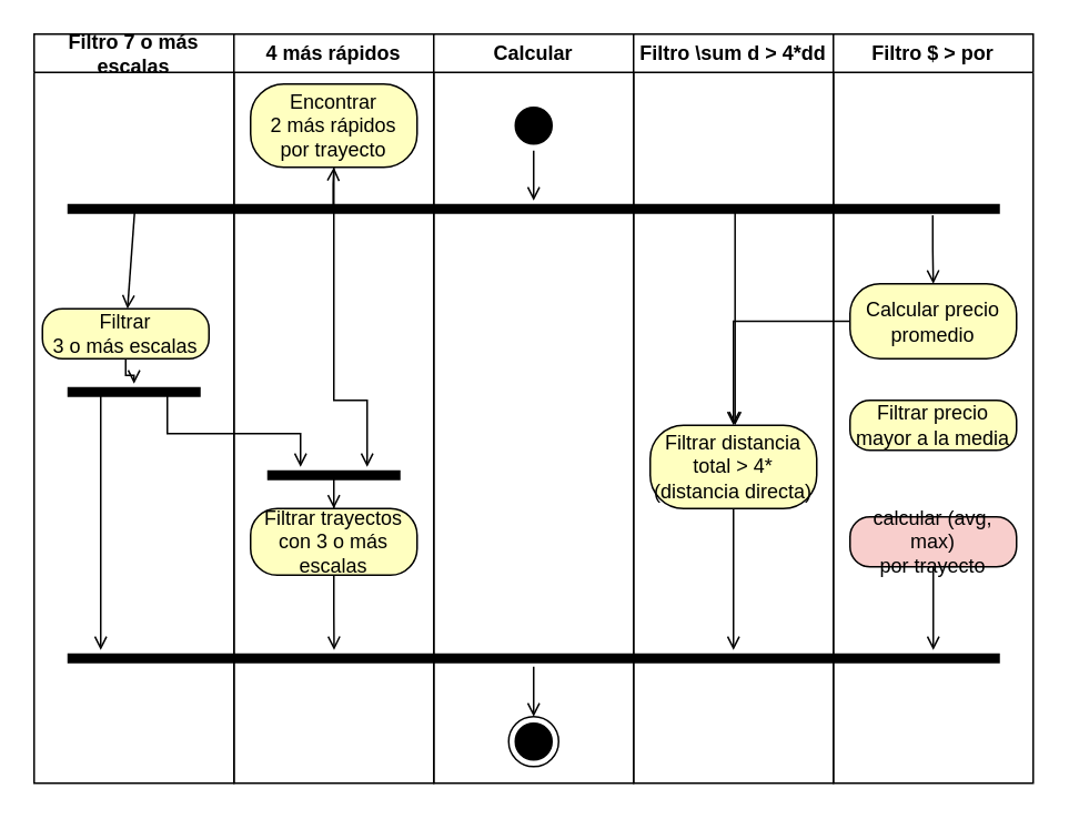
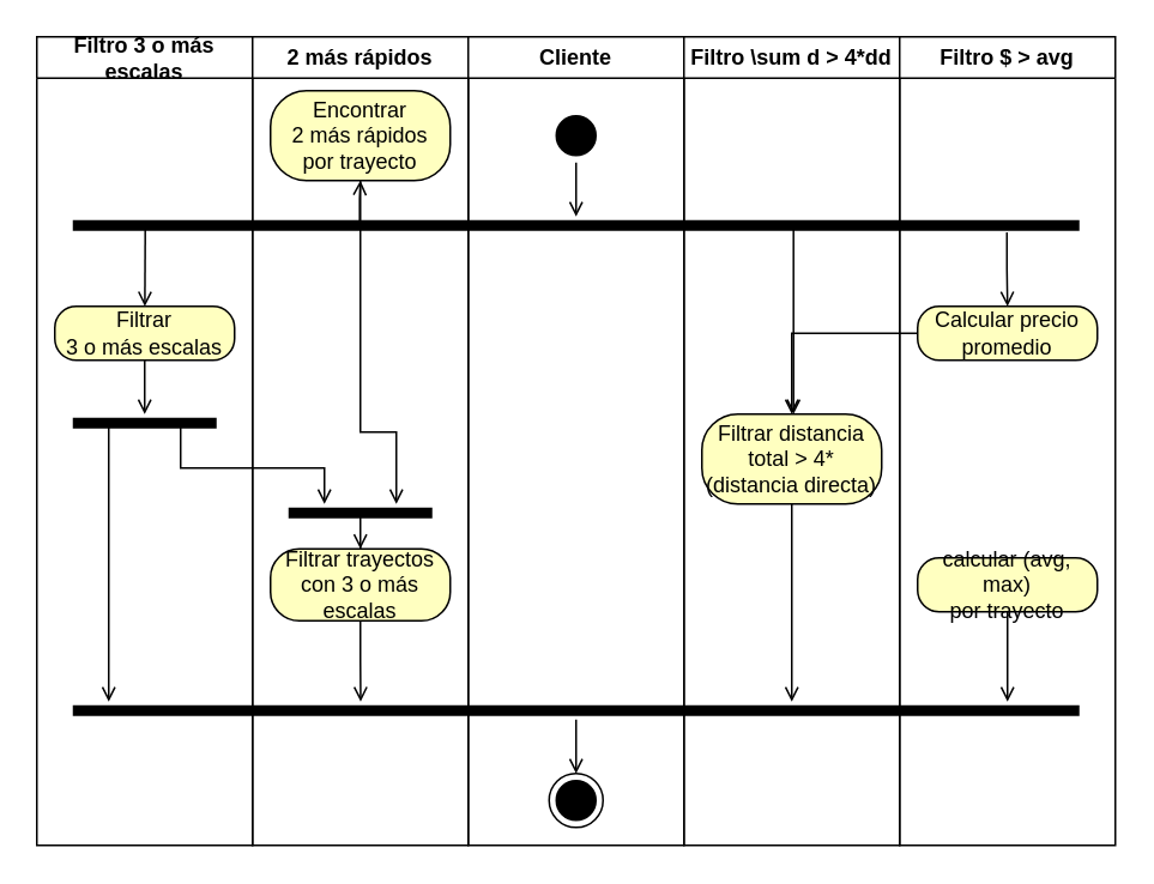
  <mxCell id="0" />
  <mxCell id="1" parent="0" />
- <mxCell id="2" value="Filtro 7 o más escalas" style="swimlane;whiteSpace=wrap;html=1;" vertex="1" parent="1"><mxGeometry x="20" y="20" width="120" height="450" as="geometry" /></mxCell>
- <mxCell id="3" value="&lt;div&gt;Filtrar&lt;/div&gt;&lt;div&gt;3 o más escalas&lt;/div&gt;" style="rounded=1;whiteSpace=wrap;html=1;arcSize=40;fontColor=#000000;fillColor=#ffffc0;strokeColor=#000000;" vertex="1" parent="2"><mxGeometry x="5" y="165" width="100" height="30" as="geometry" /></mxCell>
+ <mxCell id="2" value="Filtro 3 o más escalas" style="swimlane;whiteSpace=wrap;html=1;" vertex="1" parent="1"><mxGeometry x="20" y="20" width="120" height="450" as="geometry" /></mxCell>
+ <mxCell id="3" value="&lt;div&gt;Filtrar&lt;/div&gt;&lt;div&gt;3 o más escalas&lt;/div&gt;" style="rounded=1;whiteSpace=wrap;html=1;arcSize=40;fontColor=#000000;fillColor=#ffffc0;strokeColor=#000000;" vertex="1" parent="2"><mxGeometry x="10" y="150" width="100" height="30" as="geometry" /></mxCell>
  <mxCell id="4" value="" style="edgeStyle=orthogonalEdgeStyle;html=1;verticalAlign=bottom;endArrow=open;endSize=6;strokeColor=#000000;rounded=0;endFill=0;" edge="1" source="3" parent="2" target="5"><mxGeometry relative="1" as="geometry"><mxPoint x="60" y="260" as="targetPoint" /></mxGeometry></mxCell>
  <mxCell id="5" value="" style="shape=line;html=1;strokeWidth=6;strokeColor=#000000;" vertex="1" parent="2"><mxGeometry x="20" y="210" width="80" height="10" as="geometry" /></mxCell>
- <mxCell id="6" value="4 más rápidos" style="swimlane;whiteSpace=wrap;html=1;" vertex="1" parent="1"><mxGeometry x="140" y="20" width="120" height="450" as="geometry" /></mxCell>
+ <mxCell id="6" value="2 más rápidos" style="swimlane;whiteSpace=wrap;html=1;" vertex="1" parent="1"><mxGeometry x="140" y="20" width="120" height="450" as="geometry" /></mxCell>
  <mxCell id="7" value="" style="edgeStyle=orthogonalEdgeStyle;html=1;verticalAlign=bottom;endArrow=open;endSize=6;strokeColor=#000000;rounded=0;endFill=0;exitX=0.75;exitY=0.5;exitDx=0;exitDy=0;exitPerimeter=0;" edge="1" source="5" parent="6"><mxGeometry relative="1" as="geometry"><mxPoint x="40" y="260" as="targetPoint" /><Array as="points"><mxPoint x="-40" y="240" /><mxPoint x="40" y="240" /></Array></mxGeometry></mxCell>
  <mxCell id="8" value="" style="edgeStyle=orthogonalEdgeStyle;html=1;verticalAlign=bottom;endArrow=open;endSize=6;strokeColor=#000000;rounded=0;endFill=0;exitX=0.25;exitY=0.5;exitDx=0;exitDy=0;exitPerimeter=0;" edge="1" parent="6" source="5"><mxGeometry relative="1" as="geometry"><mxPoint x="-80" y="370" as="targetPoint" /><mxPoint x="-30" y="280" as="sourcePoint" /><Array as="points"><mxPoint x="-80" y="320" /><mxPoint x="-80" y="320" /></Array></mxGeometry></mxCell>
  <mxCell id="9" style="edgeStyle=orthogonalEdgeStyle;rounded=0;orthogonalLoop=1;jettySize=auto;html=1;endArrow=open;endFill=0;" edge="1" parent="6" source="10"><mxGeometry relative="1" as="geometry"><mxPoint x="80" y="260" as="targetPoint" /><Array as="points"><mxPoint x="60" y="220" /><mxPoint x="80" y="220" /></Array></mxGeometry></mxCell>
  <mxCell id="10" value="&lt;div&gt;Encontrar&lt;/div&gt;&lt;div&gt;2 más rápidos&lt;/div&gt;&lt;div&gt;por trayecto&lt;br&gt;&lt;/div&gt;" style="rounded=1;whiteSpace=wrap;html=1;arcSize=40;fontColor=#000000;fillColor=#ffffc0;strokeColor=#000000;" vertex="1" parent="6"><mxGeometry x="10" y="30" width="100" height="50" as="geometry" /></mxCell>
  <mxCell id="11" style="edgeStyle=orthogonalEdgeStyle;rounded=0;orthogonalLoop=1;jettySize=auto;html=1;endArrow=open;endFill=0;" edge="1" parent="6" source="12" target="13"><mxGeometry relative="1" as="geometry" /></mxCell>
  <mxCell id="12" value="" style="shape=line;html=1;strokeWidth=6;strokeColor=#000000;" vertex="1" parent="6"><mxGeometry x="20" y="260" width="80" height="10" as="geometry" /></mxCell>
  <mxCell id="13" value="Filtrar trayectos con 3 o más escalas" style="rounded=1;whiteSpace=wrap;html=1;arcSize=40;fontColor=#000000;fillColor=#ffffc0;strokeColor=#000000;" vertex="1" parent="6"><mxGeometry x="10" y="285" width="100" height="40" as="geometry" /></mxCell>
- <mxCell id="14" value="Calcular" style="swimlane;whiteSpace=wrap;html=1;startSize=23;" vertex="1" parent="1"><mxGeometry x="260" y="20" width="120" height="450" as="geometry" /></mxCell>
+ <mxCell id="14" value="Cliente" style="swimlane;whiteSpace=wrap;html=1;startSize=23;" vertex="1" parent="1"><mxGeometry x="260" y="20" width="120" height="450" as="geometry" /></mxCell>
  <mxCell id="15" style="edgeStyle=orthogonalEdgeStyle;rounded=0;orthogonalLoop=1;jettySize=auto;html=1;endArrow=open;endFill=0;" edge="1" parent="14" source="16" target="17"><mxGeometry relative="1" as="geometry" /></mxCell>
  <mxCell id="16" value="" style="shape=line;html=1;strokeWidth=6;" vertex="1" parent="14"><mxGeometry x="-220" y="370" width="560" height="10" as="geometry" /></mxCell>
  <mxCell id="17" value="" style="ellipse;html=1;shape=endState;fillColor=#000000;strokeColor=#000000;" vertex="1" parent="14"><mxGeometry x="45" y="410" width="30" height="30" as="geometry" /></mxCell>
  <mxCell id="18" value="" style="ellipse;html=1;shape=startState;fillColor=#000000;strokeColor=#000000;" vertex="1" parent="14"><mxGeometry x="45" y="40" width="30" height="30" as="geometry" /></mxCell>
  <mxCell id="19" value="Filtro \sum d &amp;gt; 4*dd" style="swimlane;whiteSpace=wrap;html=1;" vertex="1" parent="1"><mxGeometry x="380" y="20" width="120" height="450" as="geometry" /></mxCell>
  <mxCell id="20" style="edgeStyle=orthogonalEdgeStyle;rounded=0;orthogonalLoop=1;jettySize=auto;html=1;endArrow=open;endFill=0;" edge="1" parent="19" source="21"><mxGeometry relative="1" as="geometry"><mxPoint x="60" y="370" as="targetPoint" /></mxGeometry></mxCell>
- <mxCell id="21" value="Filtrar distancia total &amp;gt; 4*(distancia directa)" style="rounded=1;whiteSpace=wrap;html=1;arcSize=40;fontColor=#000000;fillColor=#ffffc0;strokeColor=#000000;" vertex="1" parent="19"><mxGeometry x="10" y="235" width="100" height="50" as="geometry" /></mxCell>
- <mxCell id="22" value="Filtro $ &amp;gt; por" style="swimlane;whiteSpace=wrap;html=1;" vertex="1" parent="1"><mxGeometry x="500" y="20" width="120" height="450" as="geometry" /></mxCell>
+ <mxCell id="21" value="Filtrar distancia total &amp;gt; 4*(distancia directa)" style="rounded=1;whiteSpace=wrap;html=1;arcSize=40;fontColor=#000000;fillColor=#ffffc0;strokeColor=#000000;" vertex="1" parent="19"><mxGeometry x="10" y="210" width="100" height="50" as="geometry" /></mxCell>
+ <mxCell id="22" value="Filtro $ &amp;gt; avg" style="swimlane;whiteSpace=wrap;html=1;" vertex="1" parent="1"><mxGeometry x="500" y="20" width="120" height="450" as="geometry" /></mxCell>
  <mxCell id="23" style="edgeStyle=orthogonalEdgeStyle;rounded=0;orthogonalLoop=1;jettySize=auto;html=1;endArrow=open;endFill=0;" edge="1" parent="22" source="24" target="21"><mxGeometry relative="1" as="geometry"><mxPoint x="60" y="270" as="targetPoint" /></mxGeometry></mxCell>
- <mxCell id="24" value="Calcular precio promedio" style="rounded=1;whiteSpace=wrap;html=1;arcSize=40;fontColor=#000000;fillColor=#ffffc0;strokeColor=#000000;" vertex="1" parent="22"><mxGeometry x="10" y="150" width="100" height="45" as="geometry" /></mxCell>
- <mxCell id="25" value="Filtrar precio mayor a la media" style="rounded=1;whiteSpace=wrap;html=1;arcSize=40;fontColor=#000000;fillColor=#ffffc0;strokeColor=#000000;" vertex="1" parent="22"><mxGeometry x="10" y="220" width="100" height="30" as="geometry" /></mxCell>
+ <mxCell id="24" value="Calcular precio promedio" style="rounded=1;whiteSpace=wrap;html=1;arcSize=40;fontColor=#000000;fillColor=#ffffc0;strokeColor=#000000;" vertex="1" parent="22"><mxGeometry x="10" y="150" width="100" height="30" as="geometry" /></mxCell>
  <mxCell id="26" style="edgeStyle=orthogonalEdgeStyle;rounded=0;orthogonalLoop=1;jettySize=auto;html=1;endArrow=open;endFill=0;" edge="1" parent="22" source="27"><mxGeometry relative="1" as="geometry"><mxPoint x="60" y="370" as="targetPoint" /></mxGeometry></mxCell>
- <mxCell id="27" value="&lt;div&gt;calcular (avg, max)&lt;/div&gt;&lt;div&gt;por trayecto&lt;/div&gt;" style="rounded=1;whiteSpace=wrap;html=1;arcSize=40;fontColor=#000000;fillColor=#f8cecc;strokeColor=#000000;" vertex="1" parent="22"><mxGeometry x="10" y="290" width="100" height="30" as="geometry" /></mxCell>
+ <mxCell id="27" value="&lt;div&gt;calcular (avg, max)&lt;/div&gt;&lt;div&gt;por trayecto&lt;/div&gt;" style="rounded=1;whiteSpace=wrap;html=1;arcSize=40;fontColor=#000000;fillColor=#ffffc0;strokeColor=#000000;" vertex="1" parent="22"><mxGeometry x="10" y="290" width="100" height="30" as="geometry" /></mxCell>
  <mxCell id="28" style="edgeStyle=orthogonalEdgeStyle;rounded=0;orthogonalLoop=1;jettySize=auto;html=1;exitX=0.716;exitY=0.55;exitDx=0;exitDy=0;exitPerimeter=0;endArrow=open;endFill=0;" edge="1" parent="1" source="29" target="21"><mxGeometry relative="1" as="geometry"><mxPoint x="440" y="190" as="targetPoint" /><mxPoint x="440" y="130" as="sourcePoint" /><Array as="points"><mxPoint x="440" y="126" /></Array></mxGeometry></mxCell>
  <mxCell id="29" value="" style="shape=line;html=1;strokeWidth=6;" vertex="1" parent="1"><mxGeometry x="40" y="120" width="560" height="10" as="geometry" /></mxCell>
  <mxCell id="30" style="edgeStyle=orthogonalEdgeStyle;rounded=0;orthogonalLoop=1;jettySize=auto;html=1;exitX=0.928;exitY=0.883;exitDx=0;exitDy=0;exitPerimeter=0;endArrow=open;endFill=0;" edge="1" parent="1" source="29" target="24"><mxGeometry relative="1" as="geometry"><mxPoint x="560" y="190" as="targetPoint" /><mxPoint x="560" y="140" as="sourcePoint" /><Array as="points" /></mxGeometry></mxCell>
  <mxCell id="31" value="" style="endArrow=open;html=1;rounded=0;align=center;verticalAlign=top;endFill=0;labelBackgroundColor=none;endSize=6;exitX=0.285;exitY=0.717;exitDx=0;exitDy=0;exitPerimeter=0;edgeStyle=orthogonalEdgeStyle;" edge="1" parent="1" source="29" target="10"><mxGeometry relative="1" as="geometry"><mxPoint x="220" y="320" as="targetPoint" /><mxPoint x="190" y="160" as="sourcePoint" /></mxGeometry></mxCell>
  <mxCell id="32" value="" style="endArrow=open;html=1;rounded=0;align=center;verticalAlign=top;endFill=0;labelBackgroundColor=none;endSize=6;exitX=0.072;exitY=0.717;exitDx=0;exitDy=0;exitPerimeter=0;" edge="1" parent="1" source="29" target="3"><mxGeometry relative="1" as="geometry"><mxPoint x="80" y="150" as="targetPoint" /><mxPoint x="80" y="160" as="sourcePoint" /></mxGeometry></mxCell>
  <mxCell id="33" value="" style="edgeStyle=orthogonalEdgeStyle;html=1;verticalAlign=bottom;endArrow=open;endSize=6;strokeColor=#000000;rounded=0;" edge="1" source="18" parent="1" target="29"><mxGeometry relative="1" as="geometry"><mxPoint x="320" y="110" as="targetPoint" /></mxGeometry></mxCell>
  <mxCell id="34" style="edgeStyle=orthogonalEdgeStyle;rounded=0;orthogonalLoop=1;jettySize=auto;html=1;entryX=0.286;entryY=0;entryDx=0;entryDy=0;entryPerimeter=0;endArrow=open;endFill=0;" edge="1" parent="1" source="13" target="16"><mxGeometry relative="1" as="geometry" /></mxCell>
